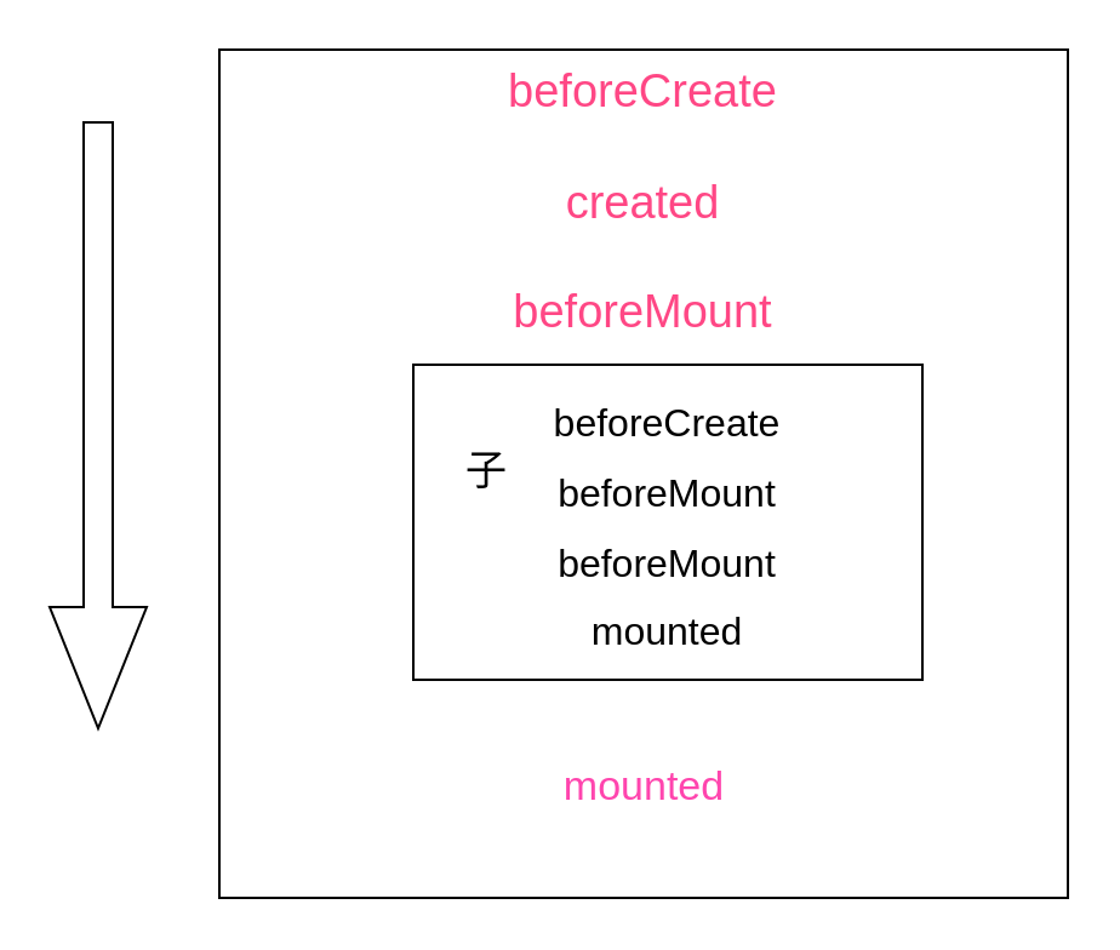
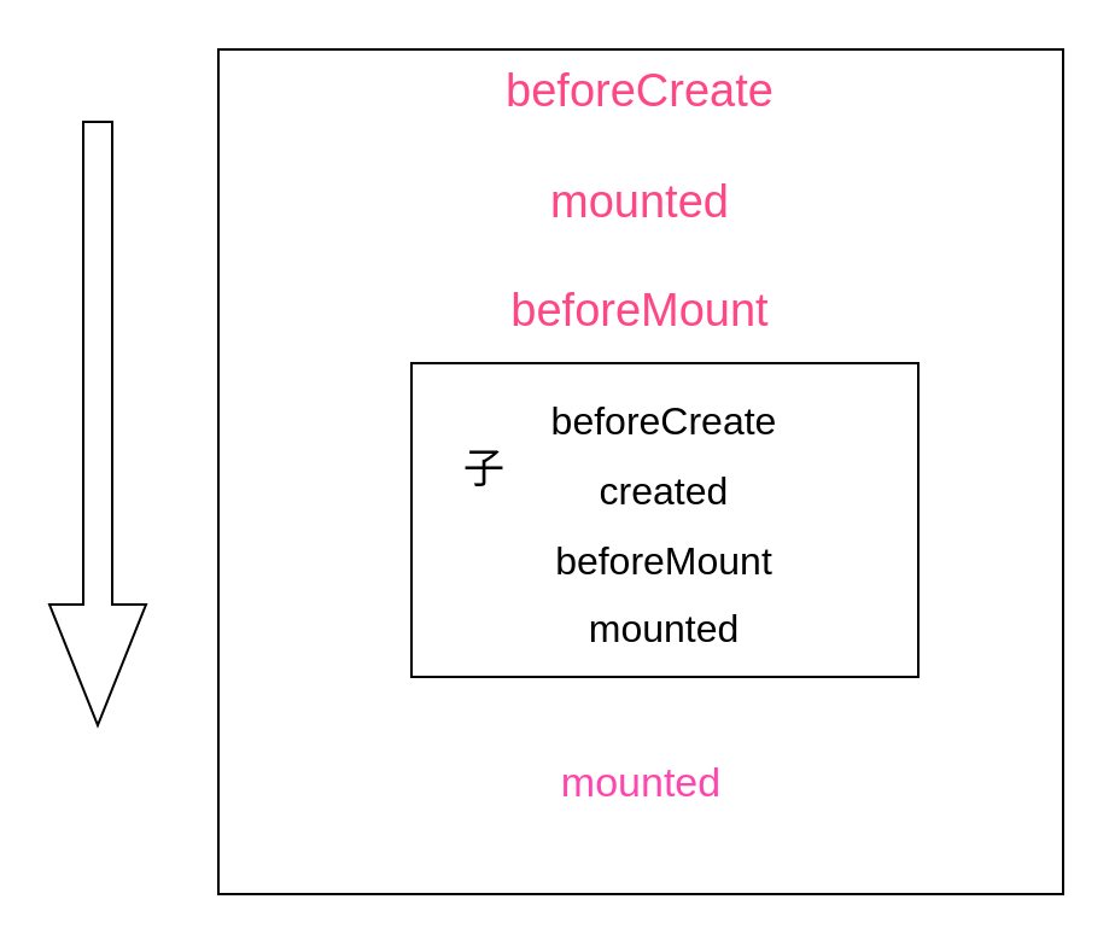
  <mxCell id="0" />
  <mxCell id="1" parent="0" />
- <mxCell id="2" value="&lt;font style=&quot;font-size: 19px&quot; color=&quot;#ff4785&quot;&gt;beforeCreate&lt;br&gt;&lt;br&gt;&lt;font style=&quot;font-size: 19px&quot;&gt;created&lt;/font&gt;&lt;br&gt;&lt;br&gt;beforeMount&lt;/font&gt;" style="whiteSpace=wrap;html=1;aspect=fixed;verticalAlign=top;align=center;" vertex="1" parent="1"><mxGeometry x="90" y="20" width="350" height="350" as="geometry" /></mxCell>
+ <mxCell id="2" value="&lt;font style=&quot;font-size: 19px&quot; color=&quot;#ff4785&quot;&gt;beforeCreate&lt;br&gt;&lt;br&gt;&lt;font style=&quot;font-size: 19px&quot;&gt;mounted&lt;/font&gt;&lt;br&gt;&lt;br&gt;beforeMount&lt;/font&gt;" style="whiteSpace=wrap;html=1;aspect=fixed;verticalAlign=top;align=center;" vertex="1" parent="1"><mxGeometry x="90" y="20" width="350" height="350" as="geometry" /></mxCell>
  <mxCell id="3" value="" style="shape=singleArrow;direction=south;whiteSpace=wrap;html=1;align=center;" vertex="1" parent="1"><mxGeometry x="20" y="50" width="40" height="250" as="geometry" /></mxCell>
- <mxCell id="4" value="&lt;span style=&quot;font-size: 16px&quot;&gt;beforeCreate&lt;/span&gt;&lt;font style=&quot;font-size: 16px&quot;&gt;&lt;br&gt;beforeMount&lt;/font&gt;&lt;br style=&quot;font-size: 16px&quot;&gt;&lt;span style=&quot;font-size: 16px&quot;&gt;beforeMount&lt;/span&gt;&lt;br style=&quot;font-size: 16px&quot;&gt;&lt;span style=&quot;font-size: 16px&quot;&gt;mounted&lt;/span&gt;" style="rounded=0;whiteSpace=wrap;html=1;fontSize=24;align=center;" vertex="1" parent="1"><mxGeometry x="170" y="150" width="210" height="130" as="geometry" /></mxCell>
+ <mxCell id="4" value="&lt;span style=&quot;font-size: 16px&quot;&gt;beforeCreate&lt;/span&gt;&lt;font style=&quot;font-size: 16px&quot;&gt;&lt;br&gt;created&lt;/font&gt;&lt;br style=&quot;font-size: 16px&quot;&gt;&lt;span style=&quot;font-size: 16px&quot;&gt;beforeMount&lt;/span&gt;&lt;br style=&quot;font-size: 16px&quot;&gt;&lt;span style=&quot;font-size: 16px&quot;&gt;mounted&lt;/span&gt;" style="rounded=0;whiteSpace=wrap;html=1;fontSize=24;align=center;" vertex="1" parent="1"><mxGeometry x="170" y="150" width="210" height="130" as="geometry" /></mxCell>
  <mxCell id="5" value="子" style="text;html=1;resizable=0;autosize=1;align=center;verticalAlign=middle;points=[];fillColor=none;strokeColor=none;rounded=0;fontSize=17;" vertex="1" parent="1"><mxGeometry x="185" y="180" width="30" height="30" as="geometry" /></mxCell>
  <mxCell id="6" value="mounted" style="text;html=1;resizable=0;autosize=1;align=center;verticalAlign=middle;points=[];fillColor=none;strokeColor=none;rounded=0;fontSize=17;fontColor=#FF45AE;" vertex="1" parent="1"><mxGeometry x="225" y="310" width="80" height="30" as="geometry" /></mxCell>
